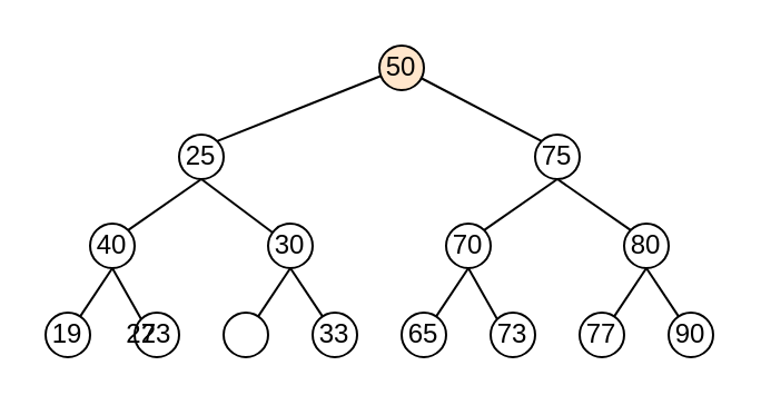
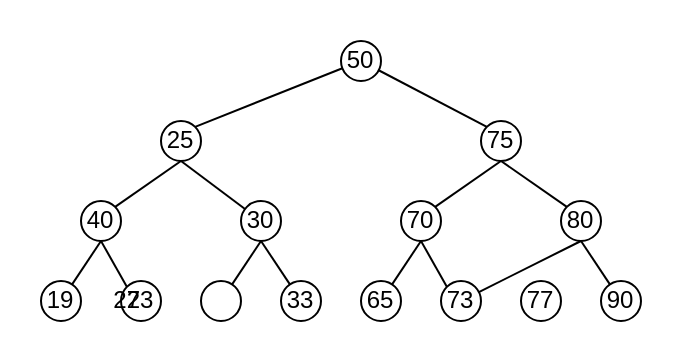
  <mxCell id="0" />
  <mxCell id="1" parent="0" />
  <mxCell id="2" value="19" style="ellipse;whiteSpace=wrap;html=1;" vertex="1" parent="1"><mxGeometry x="20" y="140" width="20" height="20" as="geometry" /></mxCell>
  <mxCell id="3" value="23" style="ellipse;whiteSpace=wrap;html=1;" vertex="1" parent="1"><mxGeometry x="60" y="140" width="20" height="20" as="geometry" /></mxCell>
  <mxCell id="4" value="27&lt;span style=&quot;white-space: pre;&quot;&gt;&#09;&lt;/span&gt;&lt;span style=&quot;white-space: pre;&quot;&gt;&#09;&lt;/span&gt;&lt;span style=&quot;white-space: pre;&quot;&gt;&#09;&lt;/span&gt;&lt;span style=&quot;white-space: pre;&quot;&gt;&#09;&lt;/span&gt;" style="ellipse;whiteSpace=wrap;html=1;" vertex="1" parent="1"><mxGeometry x="100" y="140" width="20" height="20" as="geometry" /></mxCell>
  <mxCell id="5" value="90" style="ellipse;whiteSpace=wrap;html=1;" vertex="1" parent="1"><mxGeometry x="300" y="140" width="20" height="20" as="geometry" /></mxCell>
  <mxCell id="6" value="77" style="ellipse;whiteSpace=wrap;html=1;" vertex="1" parent="1"><mxGeometry x="260" y="140" width="20" height="20" as="geometry" /></mxCell>
  <mxCell id="7" value="73" style="ellipse;whiteSpace=wrap;html=1;" vertex="1" parent="1"><mxGeometry x="220" y="140" width="20" height="20" as="geometry" /></mxCell>
  <mxCell id="8" value="65" style="ellipse;whiteSpace=wrap;html=1;" vertex="1" parent="1"><mxGeometry x="180" y="140" width="20" height="20" as="geometry" /></mxCell>
  <mxCell id="9" value="33" style="ellipse;whiteSpace=wrap;html=1;direction=west;" vertex="1" parent="1"><mxGeometry x="140" y="140" width="20" height="20" as="geometry" /></mxCell>
  <mxCell id="10" style="edgeStyle=none;rounded=0;orthogonalLoop=1;jettySize=auto;html=1;exitX=0.5;exitY=1;exitDx=0;exitDy=0;endArrow=none;endFill=0;" edge="1" parent="1" source="12" target="2"><mxGeometry relative="1" as="geometry" /></mxCell>
  <mxCell id="11" style="edgeStyle=none;rounded=0;orthogonalLoop=1;jettySize=auto;html=1;exitX=0.5;exitY=1;exitDx=0;exitDy=0;entryX=0;entryY=0;entryDx=0;entryDy=0;endArrow=none;endFill=0;" edge="1" parent="1" source="12" target="3"><mxGeometry relative="1" as="geometry" /></mxCell>
  <mxCell id="12" value="40" style="ellipse;whiteSpace=wrap;html=1;" vertex="1" parent="1"><mxGeometry x="40" y="100" width="20" height="20" as="geometry" /></mxCell>
  <mxCell id="13" style="edgeStyle=none;rounded=0;orthogonalLoop=1;jettySize=auto;html=1;exitX=0.5;exitY=1;exitDx=0;exitDy=0;endArrow=none;endFill=0;" edge="1" parent="1" source="15" target="4"><mxGeometry relative="1" as="geometry" /></mxCell>
  <mxCell id="14" style="edgeStyle=none;rounded=0;orthogonalLoop=1;jettySize=auto;html=1;exitX=0.5;exitY=1;exitDx=0;exitDy=0;endArrow=none;endFill=0;" edge="1" parent="1" source="15" target="9"><mxGeometry relative="1" as="geometry" /></mxCell>
  <mxCell id="15" value="30" style="ellipse;whiteSpace=wrap;html=1;" vertex="1" parent="1"><mxGeometry x="120" y="100" width="20" height="20" as="geometry" /></mxCell>
  <mxCell id="16" style="edgeStyle=none;rounded=0;orthogonalLoop=1;jettySize=auto;html=1;exitX=0.5;exitY=1;exitDx=0;exitDy=0;endArrow=none;endFill=0;" edge="1" parent="1" source="18" target="8"><mxGeometry relative="1" as="geometry" /></mxCell>
  <mxCell id="17" style="edgeStyle=none;rounded=0;orthogonalLoop=1;jettySize=auto;html=1;exitX=0.5;exitY=1;exitDx=0;exitDy=0;entryX=0;entryY=0;entryDx=0;entryDy=0;endArrow=none;endFill=0;" edge="1" parent="1" source="18" target="7"><mxGeometry relative="1" as="geometry" /></mxCell>
  <mxCell id="18" value="70" style="ellipse;whiteSpace=wrap;html=1;" vertex="1" parent="1"><mxGeometry x="200" y="100" width="20" height="20" as="geometry" /></mxCell>
- <mxCell id="19" style="edgeStyle=none;rounded=0;orthogonalLoop=1;jettySize=auto;html=1;exitX=0.5;exitY=1;exitDx=0;exitDy=0;endArrow=none;endFill=0;" edge="1" parent="1" source="21" target="6"><mxGeometry relative="1" as="geometry" /></mxCell>
+ <mxCell id="19" style="edgeStyle=none;rounded=0;orthogonalLoop=1;jettySize=auto;html=1;exitX=0.5;exitY=1;exitDx=0;exitDy=0;endArrow=none;endFill=0;" edge="1" parent="1" source="21" target="7"><mxGeometry relative="1" as="geometry" /></mxCell>
  <mxCell id="20" style="edgeStyle=none;rounded=0;orthogonalLoop=1;jettySize=auto;html=1;exitX=0.5;exitY=1;exitDx=0;exitDy=0;endArrow=none;endFill=0;" edge="1" parent="1" source="21" target="5"><mxGeometry relative="1" as="geometry" /></mxCell>
  <mxCell id="21" value="80" style="ellipse;whiteSpace=wrap;html=1;" vertex="1" parent="1"><mxGeometry x="280" y="100" width="20" height="20" as="geometry" /></mxCell>
  <mxCell id="22" style="edgeStyle=none;rounded=0;orthogonalLoop=1;jettySize=auto;html=1;exitX=0.5;exitY=1;exitDx=0;exitDy=0;entryX=1;entryY=0;entryDx=0;entryDy=0;endArrow=none;endFill=0;" edge="1" parent="1" source="24" target="12"><mxGeometry relative="1" as="geometry" /></mxCell>
  <mxCell id="23" style="edgeStyle=none;rounded=0;orthogonalLoop=1;jettySize=auto;html=1;exitX=0.5;exitY=1;exitDx=0;exitDy=0;endArrow=none;endFill=0;" edge="1" parent="1" source="24" target="15"><mxGeometry relative="1" as="geometry" /></mxCell>
  <mxCell id="24" value="25" style="ellipse;whiteSpace=wrap;html=1;" vertex="1" parent="1"><mxGeometry x="80" y="60" width="20" height="20" as="geometry" /></mxCell>
  <mxCell id="25" style="edgeStyle=none;rounded=0;orthogonalLoop=1;jettySize=auto;html=1;exitX=0.5;exitY=1;exitDx=0;exitDy=0;entryX=1;entryY=0;entryDx=0;entryDy=0;endArrow=none;endFill=0;" edge="1" parent="1" source="27" target="18"><mxGeometry relative="1" as="geometry" /></mxCell>
  <mxCell id="26" style="edgeStyle=none;rounded=0;orthogonalLoop=1;jettySize=auto;html=1;exitX=0.5;exitY=1;exitDx=0;exitDy=0;entryX=0;entryY=0;entryDx=0;entryDy=0;endArrow=none;endFill=0;" edge="1" parent="1" source="27" target="21"><mxGeometry relative="1" as="geometry" /></mxCell>
  <mxCell id="27" value="75" style="ellipse;whiteSpace=wrap;html=1;" vertex="1" parent="1"><mxGeometry x="240" y="60" width="20" height="20" as="geometry" /></mxCell>
  <mxCell id="28" style="edgeStyle=none;rounded=0;orthogonalLoop=1;jettySize=auto;html=1;entryX=1;entryY=0;entryDx=0;entryDy=0;endArrow=none;endFill=0;" edge="1" parent="1" source="31" target="24"><mxGeometry relative="1" as="geometry"><mxPoint x="180" y="30" as="sourcePoint" /></mxGeometry></mxCell>
  <mxCell id="29" style="edgeStyle=none;rounded=0;orthogonalLoop=1;jettySize=auto;html=1;entryX=0;entryY=0;entryDx=0;entryDy=0;endArrow=none;endFill=0;" edge="1" parent="1" target="27"><mxGeometry relative="1" as="geometry"><mxPoint x="180" y="30" as="sourcePoint" /></mxGeometry></mxCell>
  <mxCell id="30" value="" style="edgeStyle=none;rounded=0;orthogonalLoop=1;jettySize=auto;html=1;entryX=1;entryY=0;entryDx=0;entryDy=0;endArrow=none;endFill=0;" edge="1" parent="1" target="31"><mxGeometry relative="1" as="geometry"><mxPoint x="180" y="30" as="sourcePoint" /><mxPoint x="97" y="63" as="targetPoint" /></mxGeometry></mxCell>
- <mxCell id="31" value="50" style="ellipse;whiteSpace=wrap;html=1;fillColor=#ffe6cc;" vertex="1" parent="1"><mxGeometry x="170" y="20" width="20" height="20" as="geometry" /></mxCell>
+ <mxCell id="31" value="50" style="ellipse;whiteSpace=wrap;html=1;" vertex="1" parent="1"><mxGeometry x="170" y="20" width="20" height="20" as="geometry" /></mxCell>
